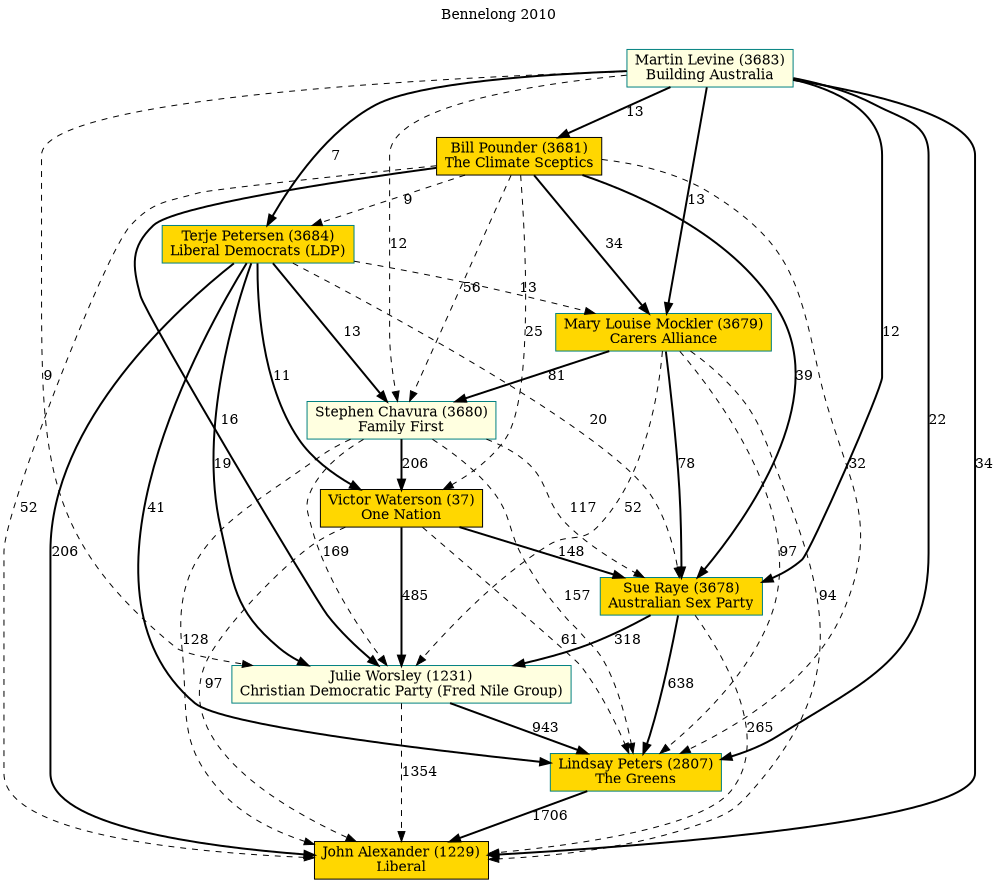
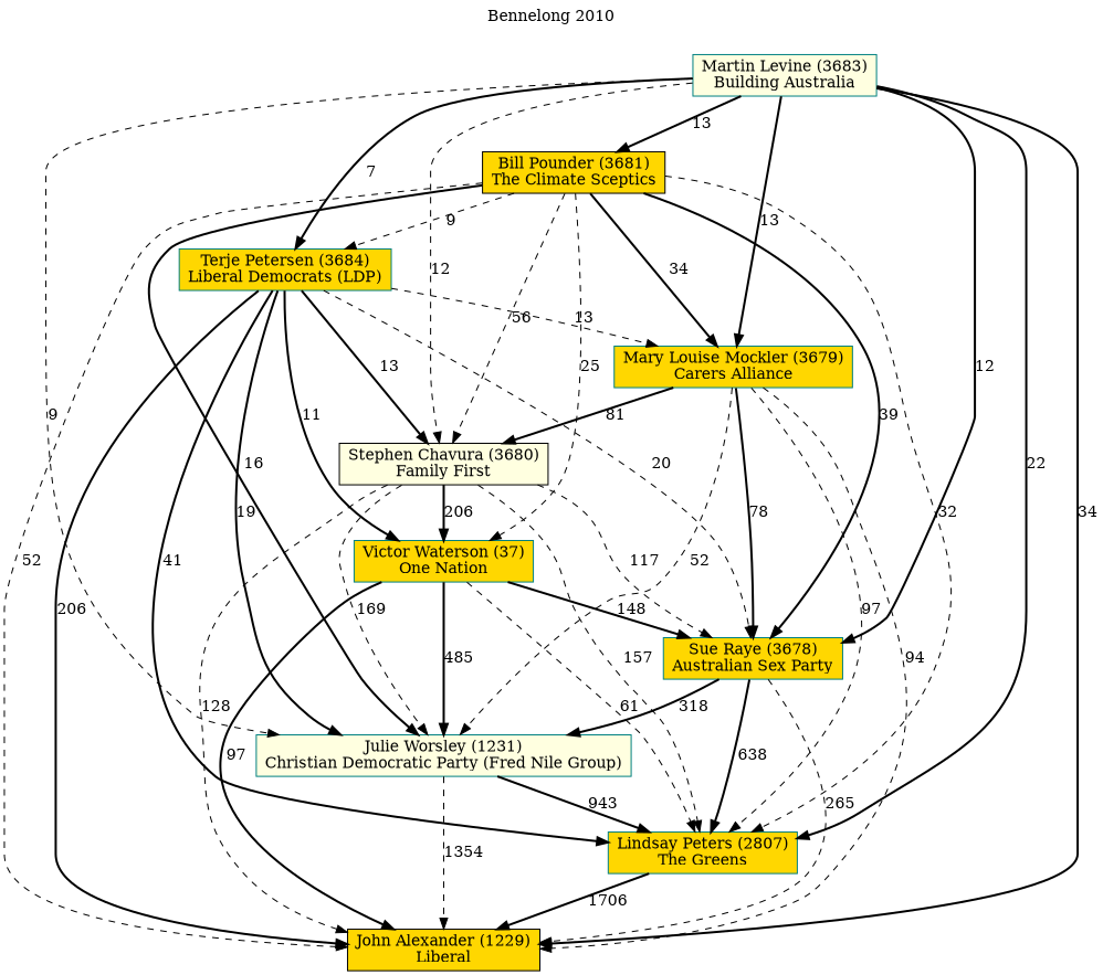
  digraph {
    label="Bennelong 2010"
    labelloc=t
    mclimit=10
    node [color=teal fillcolor=gold shape=box style=filled]
    edge [style=bold]
    n1 [color=black label="John Alexander (1229)\nLiberal"]
    n2 [label="Lindsay Peters (2807)\nThe Greens"]
    n3 [fillcolor=lightyellow label="Julie Worsley (1231)\nChristian Democratic Party (Fred Nile Group)"]
    n4 [label="Sue Raye (3678)\nAustralian Sex Party"]
-   n5 [color=black label="Victor Waterson (37)\nOne Nation"]
-   n6 [fillcolor=lightyellow label="Stephen Chavura (3680)\nFamily First"]
+   n5 [label="Victor Waterson (37)\nOne Nation"]
+   n6 [color=black fillcolor=lightyellow label="Stephen Chavura (3680)\nFamily First"]
    n7 [label="Mary Louise Mockler (3679)\nCarers Alliance"]
    n8 [label="Terje Petersen (3684)\nLiberal Democrats (LDP)"]
    n9 [color=black label="Bill Pounder (3681)\nThe Climate Sceptics"]
    n10 [fillcolor=lightyellow label="Martin Levine (3683)\nBuilding Australia"]
    n2 -> n1 [label=1706]
    n3 -> n1 [label=1354 style=dashed]
    n3 -> n2 [label=943]
    n4 -> n1 [label=265 style=dashed]
    n4 -> n2 [label=638]
    n4 -> n3 [label=318]
-   n5 -> n1 [label=97 style=dashed]
+   n5 -> n1 [label=97]
    n5 -> n2 [label=61 style=dashed]
    n5 -> n3 [label=485]
    n5 -> n4 [label=148]
    n6 -> n1 [label=128 style=dashed]
    n6 -> n2 [label=157 style=dashed]
    n6 -> n3 [label=169 style=dashed]
    n6 -> n4 [label=117 style=dashed]
    n6 -> n5 [label=206]
    n7 -> n1 [label=94 style=dashed]
    n7 -> n2 [label=97 style=dashed]
    n7 -> n3 [label=52 style=dashed]
    n7 -> n4 [label=78]
    n7 -> n6 [label=81]
    n8 -> n1 [label=206]
    n8 -> n2 [label=41]
    n8 -> n3 [label=19]
    n8 -> n4 [label=20 style=dashed]
    n8 -> n5 [label=11]
    n8 -> n6 [label=13]
    n8 -> n7 [label=13 style=dashed]
    n9 -> n1 [label=52 style=dashed]
    n9 -> n2 [label=32 style=dashed]
    n9 -> n3 [label=16]
    n9 -> n4 [label=39]
    n9 -> n5 [label=25 style=dashed]
    n9 -> n6 [label=56 style=dashed]
    n9 -> n7 [label=34]
    n9 -> n8 [label=9 style=dashed]
    n10 -> n1 [label=34]
    n10 -> n2 [label=22]
    n10 -> n3 [label=9 style=dashed]
    n10 -> n4 [label=12]
    n10 -> n6 [label=12 style=dashed]
    n10 -> n7 [label=13]
    n10 -> n8 [label=7]
    n10 -> n9 [label=13]
  }
